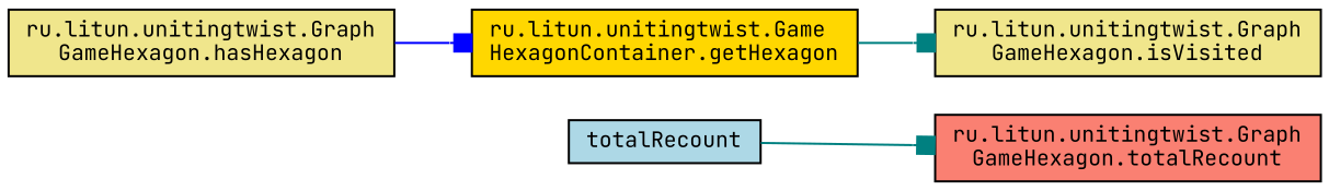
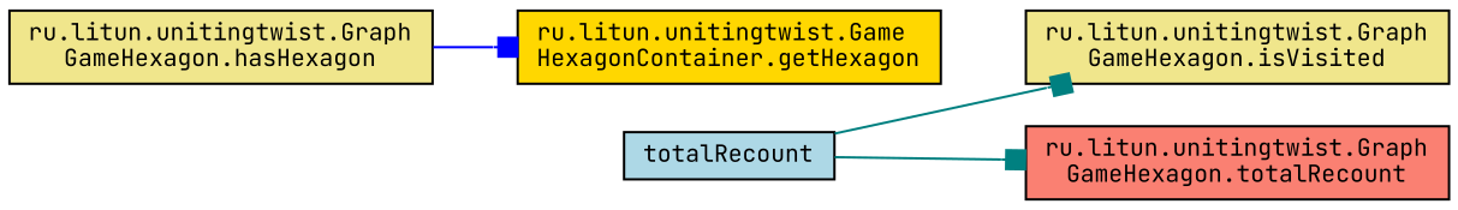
  digraph {
    fontname="JetBrains Mono"
    rankdir=LR
    node [color=black fillcolor=khaki fontname="JetBrains Mono" fontsize=10 shape=record style=filled]
    edge [arrowhead=box color=teal fontname="JetBrains Mono" fontsize=10 labelfontname=Helvetica labelfontsize=10 style=solid]
    n1 [fillcolor=lightblue fontcolor=black height=0.2 label=totalRecount width=0.4]
    n2 [height=0.2 label="ru.litun.unitingtwist.Graph\lGameHexagon.isVisited" width=0.4]
    n3 [fillcolor=salmon height=0.2 label="ru.litun.unitingtwist.Graph\lGameHexagon.totalRecount" width=0.4]
    n4 [height=0.2 label="ru.litun.unitingtwist.Graph\lGameHexagon.hasHexagon" width=0.4]
    n5 [fillcolor=gold height=0.2 label="ru.litun.unitingtwist.Game\lHexagonContainer.getHexagon" width=0.4]
-   n5 -> n2
+   n1 -> n2
    n1 -> n3
    n4 -> n5 [color=blue]
  }
